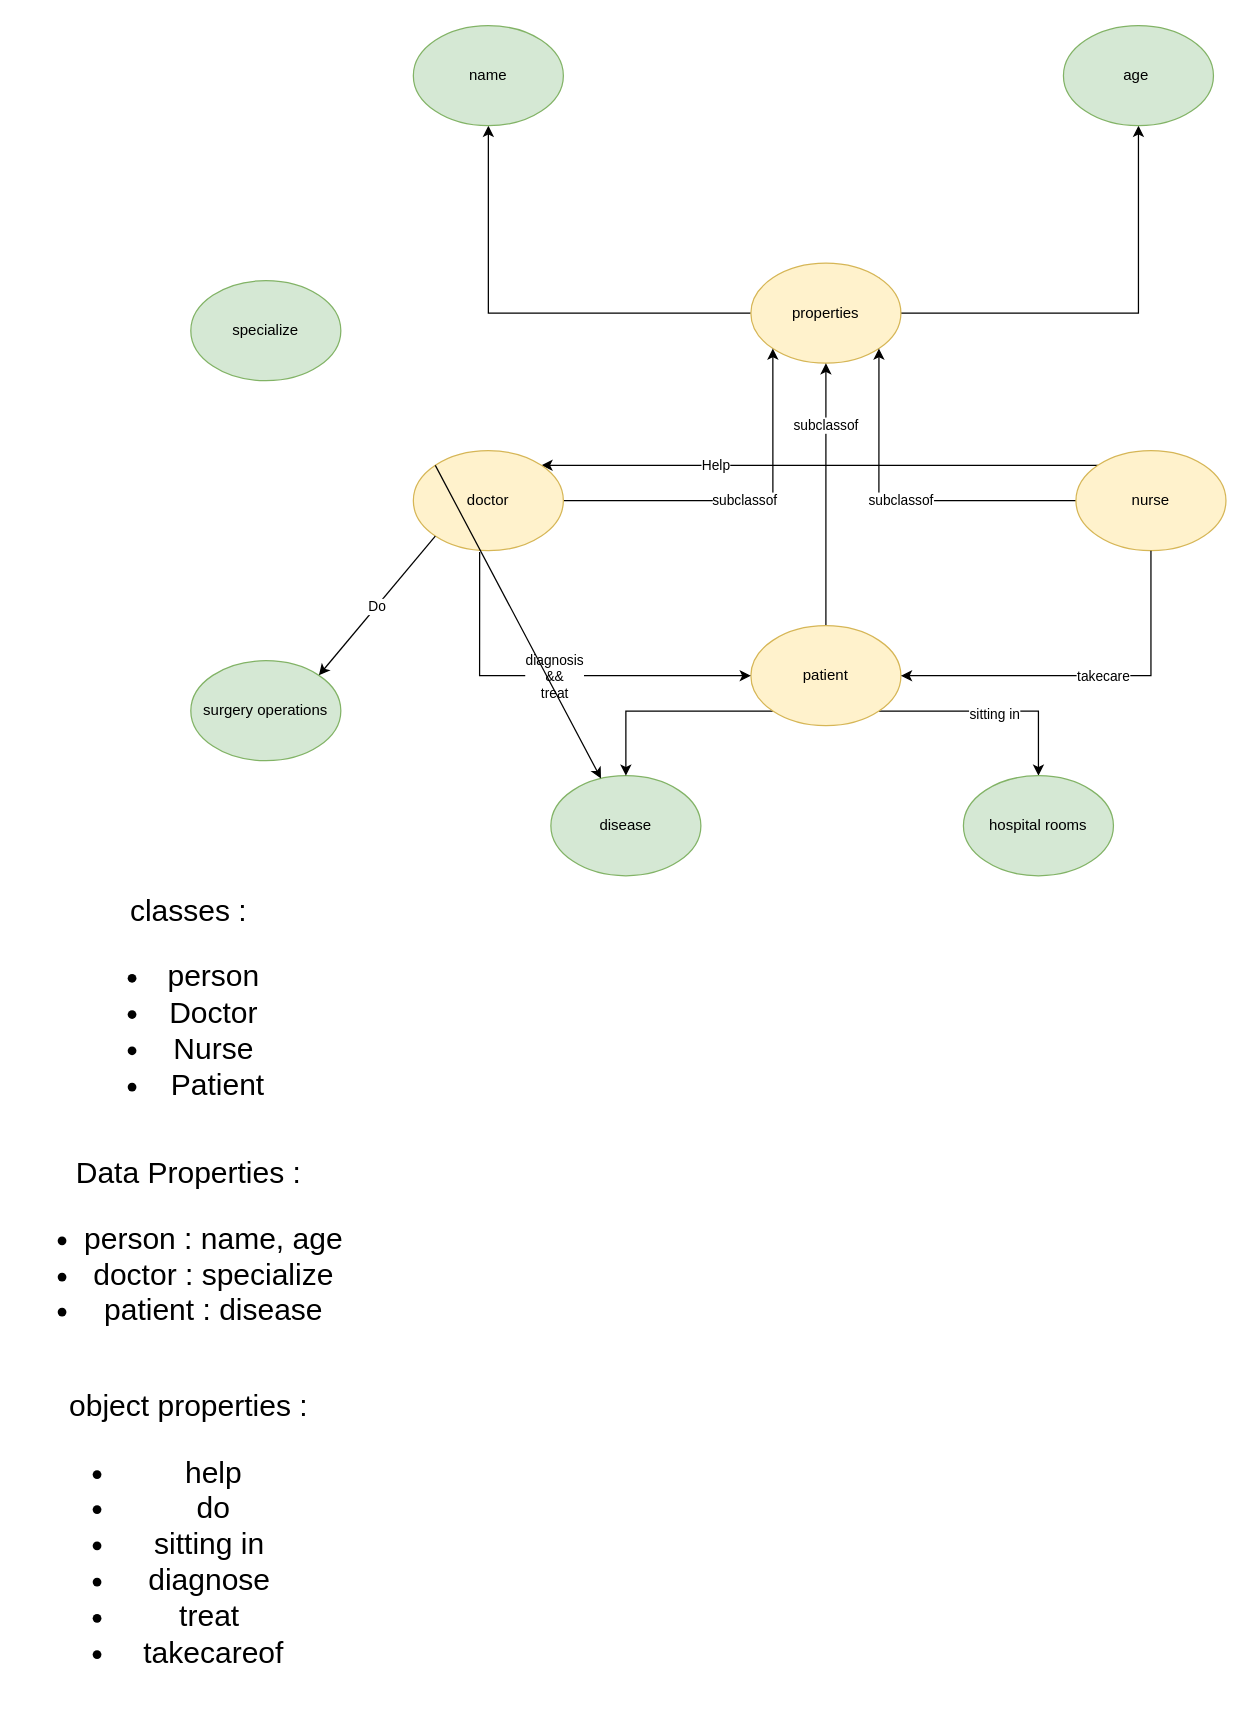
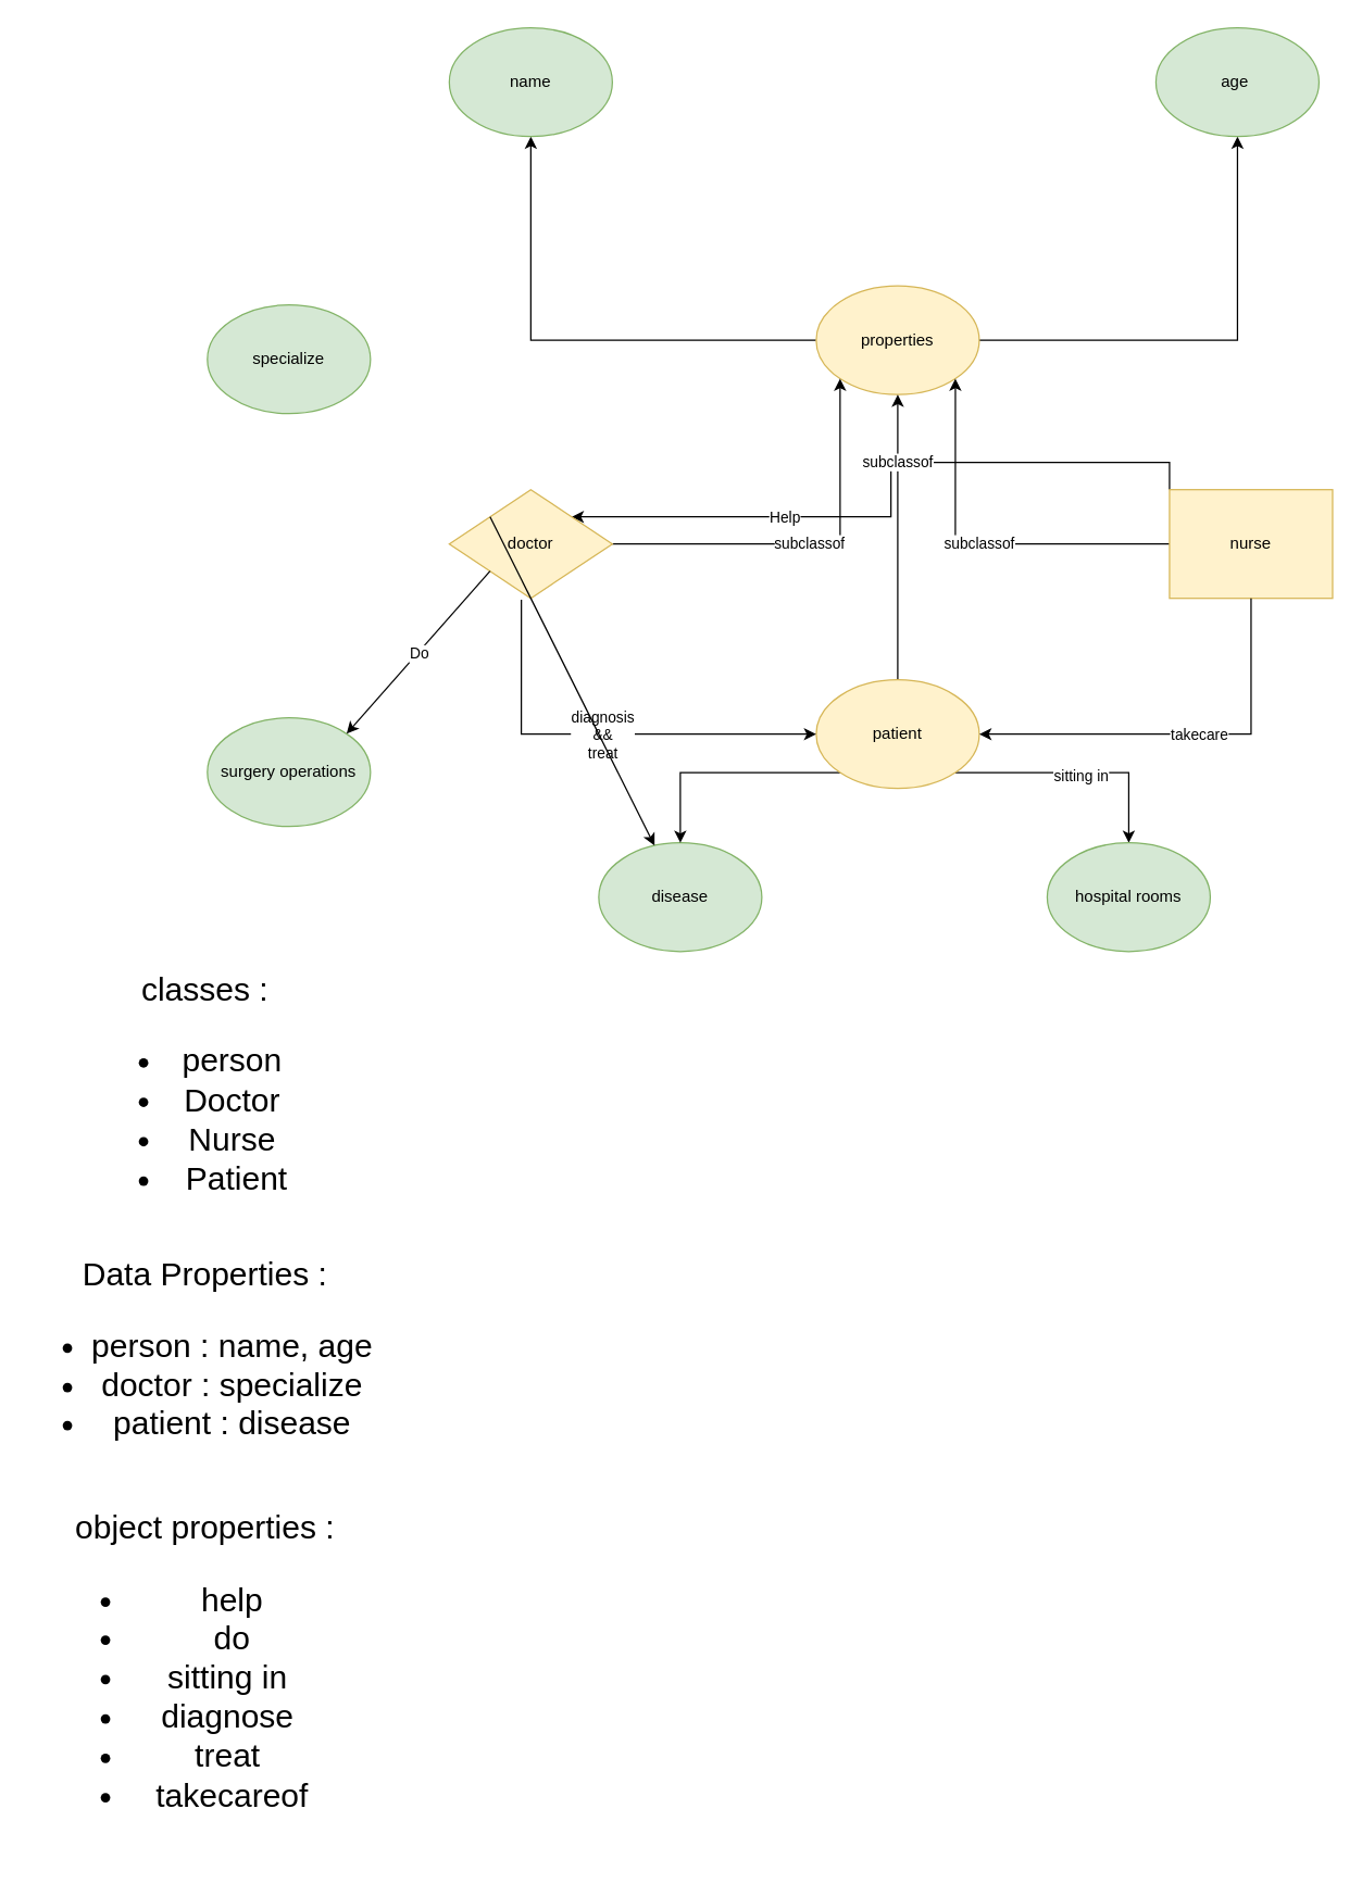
  <mxCell id="0" />
  <mxCell id="1" parent="0" />
  <mxCell id="2" style="edgeStyle=orthogonalEdgeStyle;rounded=0;orthogonalLoop=1;jettySize=auto;html=1;exitX=1;exitY=0;exitDx=0;exitDy=0;entryX=0.5;entryY=1;entryDx=0;entryDy=0;" parent="1" source="4" target="28" edge="1"><mxGeometry relative="1" as="geometry"><Array as="points"><mxPoint x="702" y="250" /><mxPoint x="910" y="250" /></Array></mxGeometry></mxCell>
  <mxCell id="3" style="edgeStyle=orthogonalEdgeStyle;rounded=0;orthogonalLoop=1;jettySize=auto;html=1;exitX=0;exitY=0.5;exitDx=0;exitDy=0;entryX=0.5;entryY=1;entryDx=0;entryDy=0;" parent="1" source="4" target="27" edge="1"><mxGeometry relative="1" as="geometry" /></mxCell>
  <mxCell id="4" value="properties" style="ellipse;whiteSpace=wrap;html=1;fillColor=#fff2cc;strokeColor=#d6b656;" parent="1" vertex="1"><mxGeometry x="600" y="210" width="120" height="80" as="geometry" /></mxCell>
  <mxCell id="5" value="disease" style="ellipse;whiteSpace=wrap;html=1;fillColor=#d5e8d4;strokeColor=#82b366;" parent="1" vertex="1"><mxGeometry x="440" y="620" width="120" height="80" as="geometry" /></mxCell>
  <mxCell id="6" value="subclassof" style="edgeStyle=orthogonalEdgeStyle;rounded=0;orthogonalLoop=1;jettySize=auto;html=1;exitX=0;exitY=0.5;exitDx=0;exitDy=0;entryX=1;entryY=1;entryDx=0;entryDy=0;" parent="1" source="9" edge="1" target="4"><mxGeometry relative="1" as="geometry"><mxPoint x="660" y="400" as="targetPoint" /></mxGeometry></mxCell>
  <mxCell id="7" style="edgeStyle=orthogonalEdgeStyle;rounded=0;orthogonalLoop=1;jettySize=auto;html=1;exitX=0;exitY=0;exitDx=0;exitDy=0;entryX=1;entryY=0;entryDx=0;entryDy=0;" parent="1" source="9" target="11" edge="1"><mxGeometry relative="1" as="geometry" /></mxCell>
  <mxCell id="8" value="Help" style="edgeLabel;html=1;align=center;verticalAlign=middle;resizable=0;points=[];" parent="7" vertex="1" connectable="0"><mxGeometry x="0.377" relative="1" as="geometry"><mxPoint as="offset" /></mxGeometry></mxCell>
- <mxCell id="9" value="nurse" style="ellipse;whiteSpace=wrap;html=1;fillColor=#fff2cc;strokeColor=#d6b656;" parent="1" vertex="1"><mxGeometry x="860" y="360" width="120" height="80" as="geometry" /></mxCell>
+ <mxCell id="9" value="nurse" style="whiteSpace=wrap;html=1;fillColor=#fff2cc;strokeColor=#d6b656;rounded=0;" parent="1" vertex="1"><mxGeometry x="860" y="360" width="120" height="80" as="geometry" /></mxCell>
  <mxCell id="10" value="subclassof" style="edgeStyle=orthogonalEdgeStyle;rounded=0;orthogonalLoop=1;jettySize=auto;html=1;exitX=1;exitY=0.5;exitDx=0;exitDy=0;entryX=0;entryY=1;entryDx=0;entryDy=0;" parent="1" source="11" edge="1" target="4"><mxGeometry relative="1" as="geometry"><mxPoint x="660" y="400" as="targetPoint" /></mxGeometry></mxCell>
- <mxCell id="11" value="doctor" style="ellipse;whiteSpace=wrap;html=1;fillColor=#fff2cc;strokeColor=#d6b656;" parent="1" vertex="1"><mxGeometry x="330" y="360" width="120" height="80" as="geometry" /></mxCell>
+ <mxCell id="11" value="doctor" style="rhombus;whiteSpace=wrap;html=1;fillColor=#fff2cc;strokeColor=#d6b656;" parent="1" vertex="1"><mxGeometry x="330" y="360" width="120" height="80" as="geometry" /></mxCell>
  <mxCell id="12" value="subclassof" style="edgeStyle=orthogonalEdgeStyle;rounded=0;orthogonalLoop=1;jettySize=auto;html=1;entryX=0.5;entryY=1;entryDx=0;entryDy=0;" parent="1" source="16" target="4" edge="1"><mxGeometry x="0.524" relative="1" as="geometry"><mxPoint x="660" y="300" as="targetPoint" /><Array as="points"><mxPoint x="660" y="350" /><mxPoint x="660" y="350" /></Array><mxPoint as="offset" /></mxGeometry></mxCell>
  <mxCell id="13" style="edgeStyle=orthogonalEdgeStyle;rounded=0;orthogonalLoop=1;jettySize=auto;html=1;exitX=1;exitY=1;exitDx=0;exitDy=0;entryX=0.5;entryY=0;entryDx=0;entryDy=0;" parent="1" source="16" target="17" edge="1"><mxGeometry relative="1" as="geometry" /></mxCell>
  <mxCell id="14" value="sitting in" style="edgeLabel;html=1;align=center;verticalAlign=middle;resizable=0;points=[];" parent="13" vertex="1" connectable="0"><mxGeometry x="0.028" y="-2" relative="1" as="geometry"><mxPoint as="offset" /></mxGeometry></mxCell>
  <mxCell id="15" style="edgeStyle=orthogonalEdgeStyle;rounded=0;orthogonalLoop=1;jettySize=auto;html=1;exitX=0;exitY=1;exitDx=0;exitDy=0;" parent="1" source="16" target="5" edge="1"><mxGeometry relative="1" as="geometry" /></mxCell>
  <mxCell id="16" value="patient" style="ellipse;whiteSpace=wrap;html=1;fillColor=#fff2cc;strokeColor=#d6b656;" parent="1" vertex="1"><mxGeometry x="600" y="500" width="120" height="80" as="geometry" /></mxCell>
  <mxCell id="17" value="hospital rooms" style="ellipse;whiteSpace=wrap;html=1;fillColor=#d5e8d4;strokeColor=#82b366;" parent="1" vertex="1"><mxGeometry x="770" y="620" width="120" height="80" as="geometry" /></mxCell>
  <mxCell id="18" value="surgery operations" style="ellipse;whiteSpace=wrap;html=1;fillColor=#d5e8d4;strokeColor=#82b366;" parent="1" vertex="1"><mxGeometry x="152" y="528" width="120" height="80" as="geometry" /></mxCell>
  <mxCell id="19" value="specialize" style="ellipse;whiteSpace=wrap;html=1;fillColor=#d5e8d4;strokeColor=#82b366;" parent="1" vertex="1"><mxGeometry x="152" y="224" width="120" height="80" as="geometry" /></mxCell>
  <mxCell id="20" value="" style="endArrow=classic;html=1;rounded=0;entryX=1;entryY=0.5;entryDx=0;entryDy=0;" parent="1" source="9" target="16" edge="1"><mxGeometry relative="1" as="geometry"><mxPoint x="590" y="500" as="sourcePoint" /><mxPoint x="920" y="540" as="targetPoint" /><Array as="points"><mxPoint x="920" y="540" /></Array></mxGeometry></mxCell>
  <mxCell id="21" value="takecare" style="edgeLabel;resizable=0;html=1;align=center;verticalAlign=middle;" parent="20" connectable="0" vertex="1"><mxGeometry relative="1" as="geometry"><mxPoint x="11" as="offset" /></mxGeometry></mxCell>
  <mxCell id="22" value="" style="endArrow=classic;html=1;rounded=0;exitX=0.442;exitY=1.013;exitDx=0;exitDy=0;exitPerimeter=0;entryX=0;entryY=0.5;entryDx=0;entryDy=0;" parent="1" source="11" target="16" edge="1"><mxGeometry relative="1" as="geometry"><mxPoint x="560" y="500" as="sourcePoint" /><mxPoint x="720" y="500" as="targetPoint" /><Array as="points"><mxPoint x="383" y="540" /></Array></mxGeometry></mxCell>
  <mxCell id="23" value="diagnosis&lt;br&gt;&amp;amp;&amp;amp;&lt;br&gt;treat" style="edgeLabel;resizable=0;html=1;align=center;verticalAlign=middle;" parent="22" connectable="0" vertex="1"><mxGeometry relative="1" as="geometry" /></mxCell>
  <mxCell id="24" value="" style="endArrow=classic;html=1;rounded=0;exitX=0;exitY=1;exitDx=0;exitDy=0;entryX=1;entryY=0;entryDx=0;entryDy=0;" parent="1" source="11" target="18" edge="1"><mxGeometry relative="1" as="geometry"><mxPoint x="560" y="490" as="sourcePoint" /><mxPoint x="720" y="490" as="targetPoint" /></mxGeometry></mxCell>
  <mxCell id="25" value="Do" style="edgeLabel;resizable=0;html=1;align=center;verticalAlign=middle;" parent="24" connectable="0" vertex="1"><mxGeometry relative="1" as="geometry" /></mxCell>
  <mxCell id="26" value="" style="endArrow=classic;html=1;rounded=0;exitX=0;exitY=0;exitDx=0;exitDy=0;" parent="1" source="11" target="5" edge="1"><mxGeometry relative="1" as="geometry"><mxPoint x="330" y="290" as="sourcePoint" /><mxPoint x="490" y="290" as="targetPoint" /></mxGeometry></mxCell>
  <mxCell id="27" value="name" style="ellipse;whiteSpace=wrap;html=1;fillColor=#d5e8d4;strokeColor=#82b366;" parent="1" vertex="1"><mxGeometry x="330" y="20" width="120" height="80" as="geometry" /></mxCell>
  <mxCell id="28" value="age&amp;nbsp;" style="ellipse;whiteSpace=wrap;html=1;fillColor=#d5e8d4;strokeColor=#82b366;" parent="1" vertex="1"><mxGeometry x="850" y="20" width="120" height="80" as="geometry" /></mxCell>
  <mxCell id="29" value="&lt;font style=&quot;font-size: 24px&quot;&gt;classes :&lt;br&gt;&lt;ul&gt;&lt;li&gt;&lt;font style=&quot;font-size: 24px&quot;&gt;person&lt;/font&gt;&lt;/li&gt;&lt;li&gt;&lt;font style=&quot;font-size: 24px&quot;&gt;Doctor&lt;/font&gt;&lt;/li&gt;&lt;li&gt;Nurse&lt;/li&gt;&lt;li&gt;&lt;font style=&quot;font-size: 24px&quot;&gt;&amp;nbsp; Patient&amp;nbsp;&lt;/font&gt;&lt;/li&gt;&lt;/ul&gt;&lt;/font&gt;" style="text;html=1;align=center;verticalAlign=middle;resizable=0;points=[];autosize=1;strokeColor=none;fillColor=none;" parent="1" vertex="1"><mxGeometry x="75" y="745" width="150" height="130" as="geometry" /></mxCell>
  <mxCell id="30" value="Data Properties :&lt;br&gt;&lt;ul&gt;&lt;li&gt;person : name, age&lt;/li&gt;&lt;li&gt;doctor : specialize&lt;/li&gt;&lt;li&gt;patient : disease&lt;/li&gt;&lt;/ul&gt;" style="text;html=1;align=center;verticalAlign=middle;resizable=0;points=[];autosize=1;strokeColor=none;fillColor=none;fontSize=24;" parent="1" vertex="1"><mxGeometry x="20" y="920" width="260" height="170" as="geometry" /></mxCell>
  <mxCell id="31" value="object properties :&lt;br&gt;&lt;ul&gt;&lt;li&gt;help&lt;/li&gt;&lt;li&gt;do&lt;/li&gt;&lt;li&gt;sitting in&amp;nbsp;&lt;/li&gt;&lt;li&gt;diagnose&amp;nbsp;&lt;/li&gt;&lt;li&gt;treat&amp;nbsp;&lt;/li&gt;&lt;li&gt;takecareof&lt;/li&gt;&lt;/ul&gt;" style="text;html=1;align=center;verticalAlign=middle;resizable=0;points=[];autosize=1;strokeColor=none;fillColor=none;fontSize=24;" parent="1" vertex="1"><mxGeometry x="45" y="1105" width="210" height="260" as="geometry" /></mxCell>
